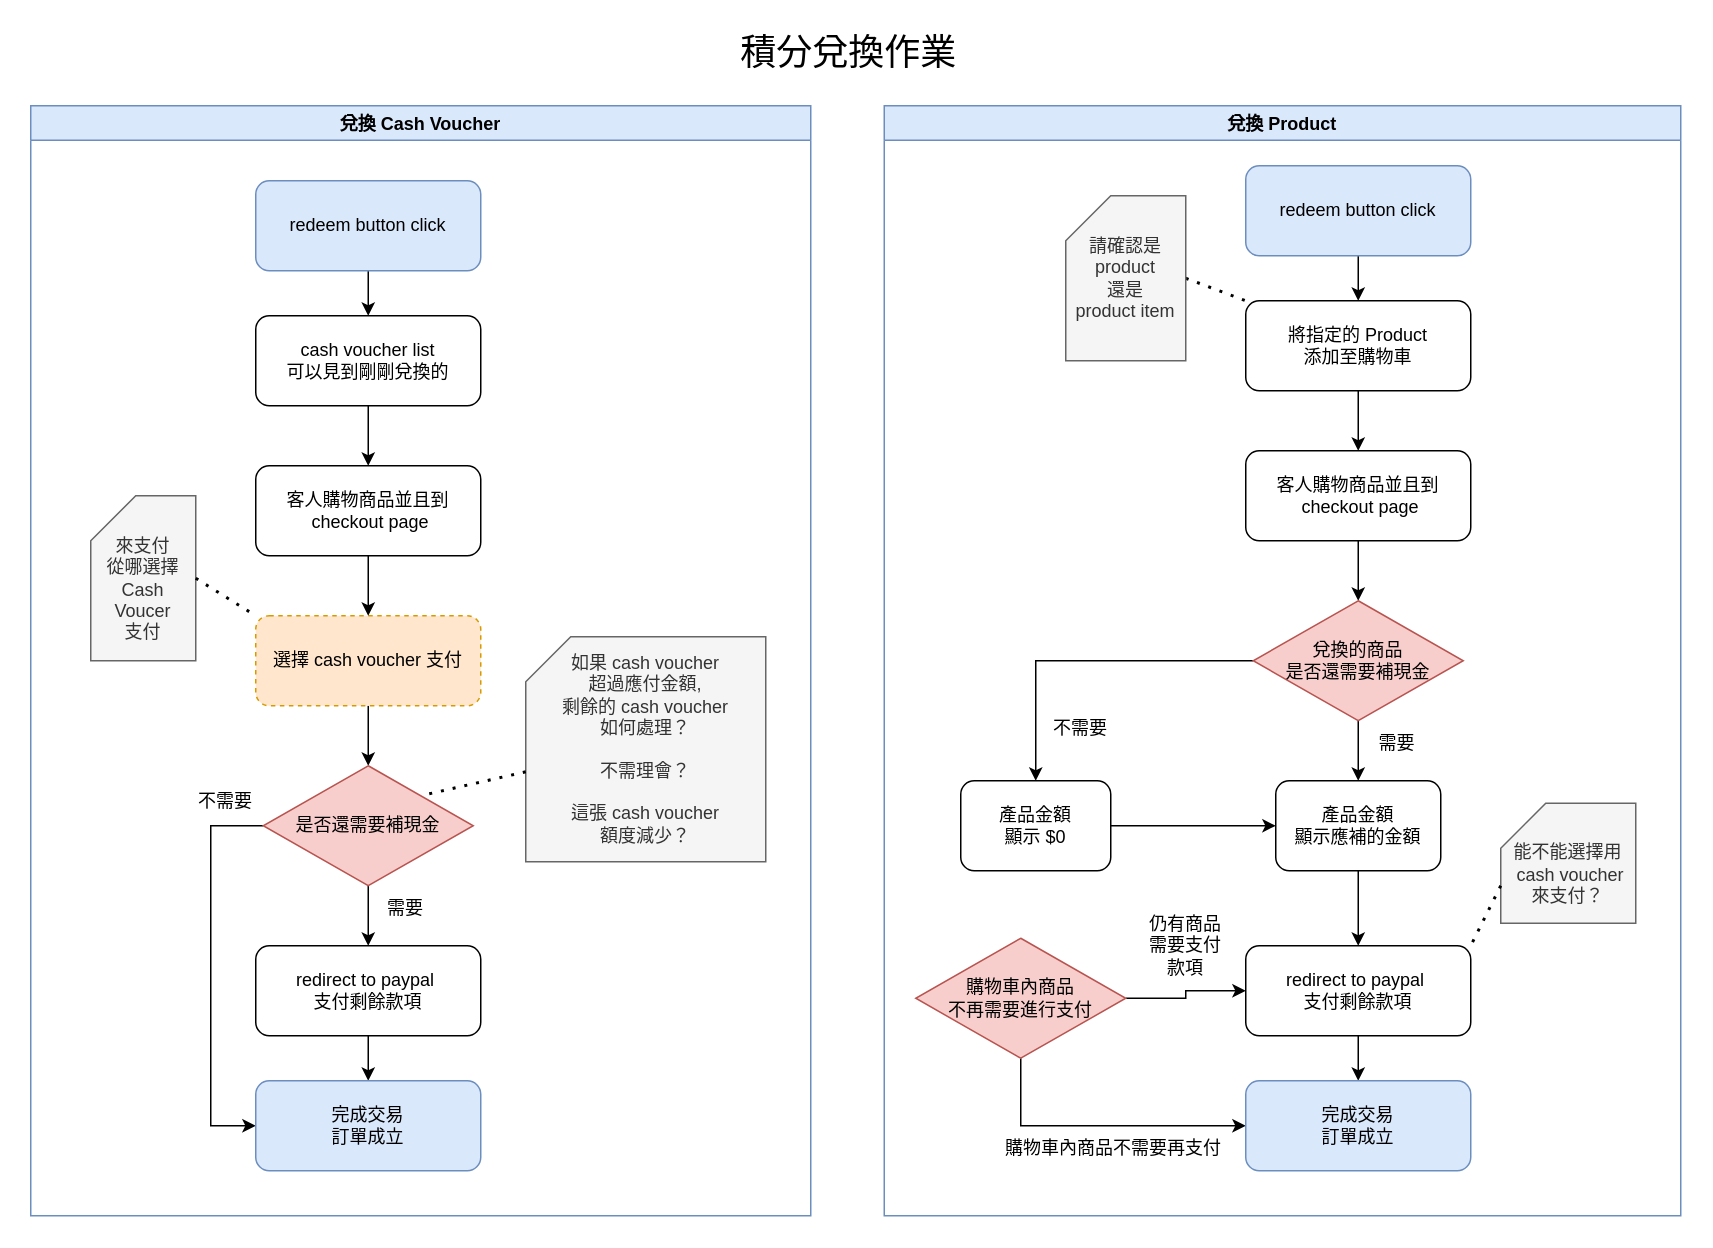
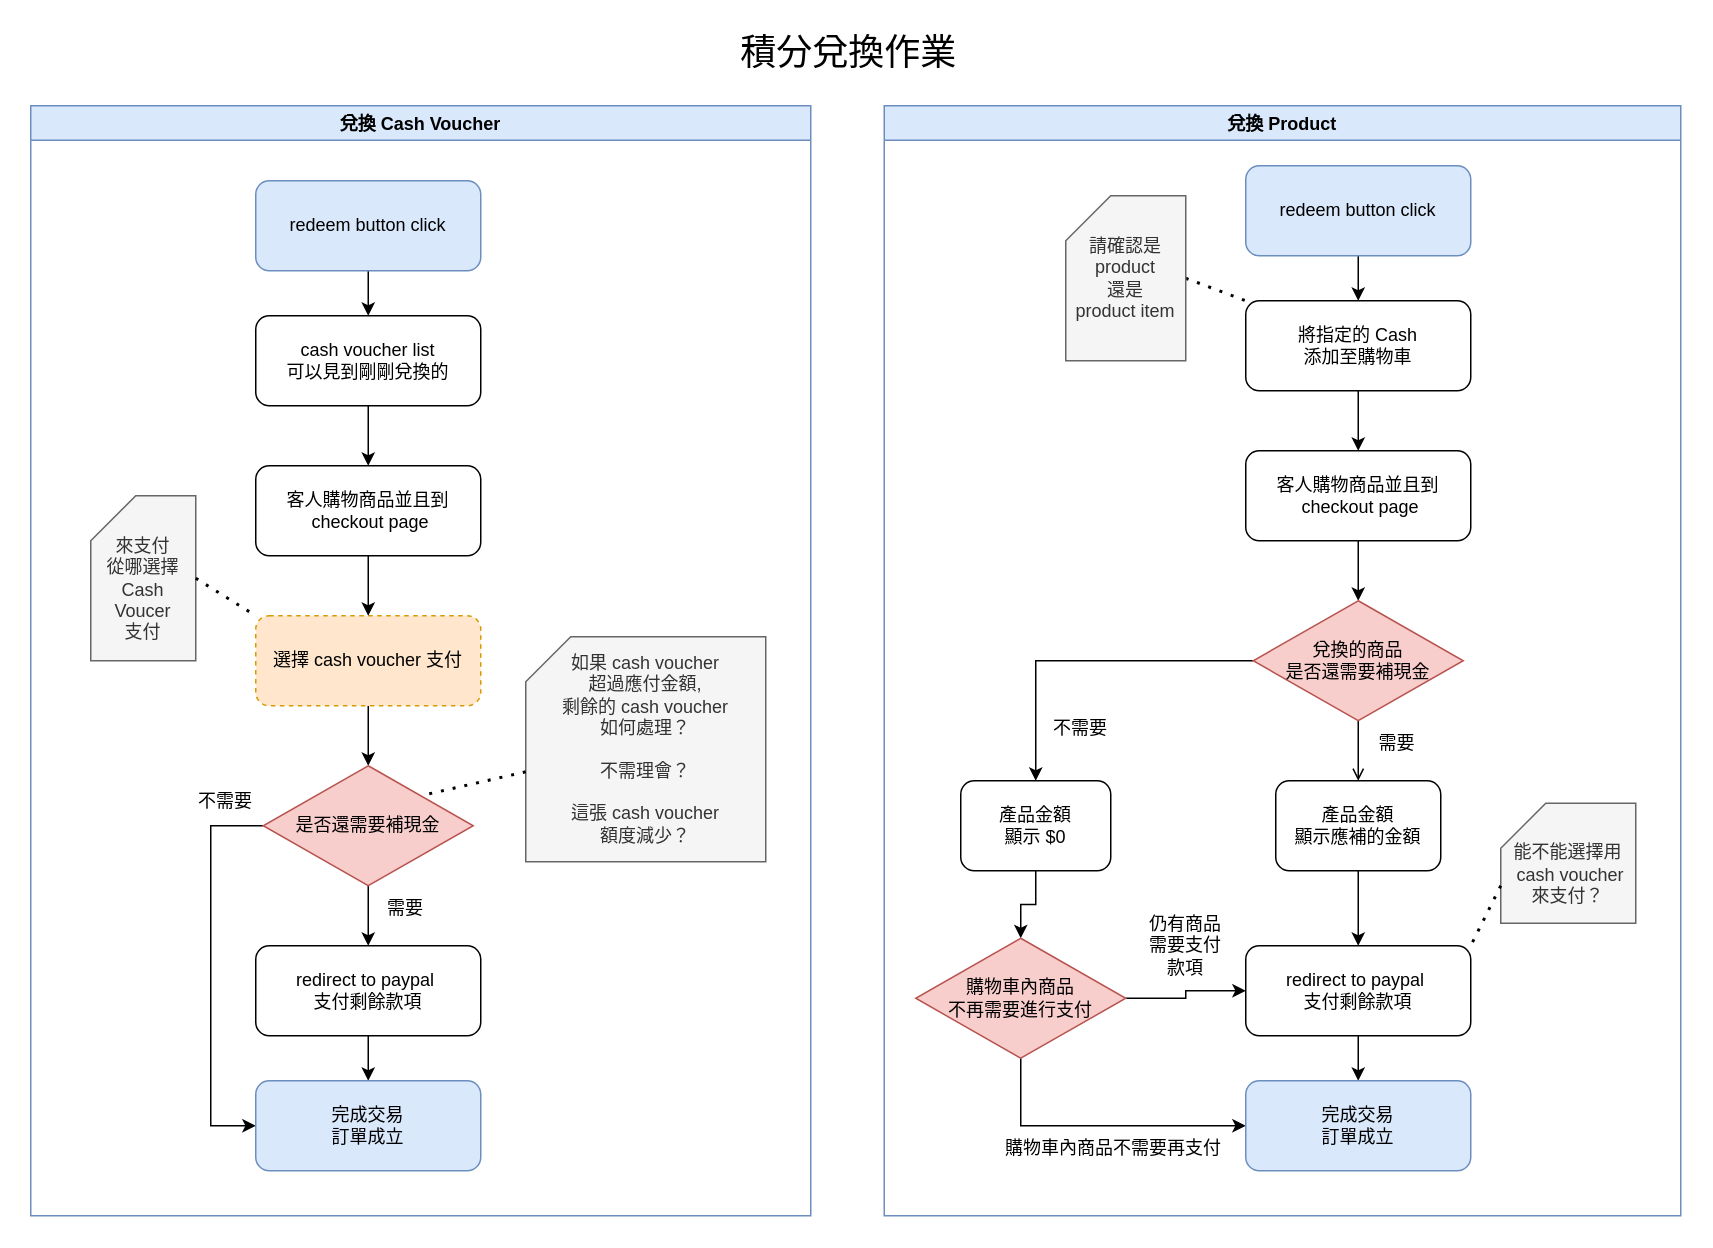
  <mxCell id="0" />
  <mxCell id="1" parent="0" />
  <mxCell id="2" value="兌換 Cash Voucher" style="swimlane;fillColor=#dae8fc;strokeColor=#6c8ebf;" vertex="1" parent="1"><mxGeometry x="20" y="70" width="520" height="740" as="geometry" /></mxCell>
  <mxCell id="3" value="cash voucher list &lt;br&gt;可以見到剛剛兌換的" style="rounded=1;whiteSpace=wrap;html=1;" vertex="1" parent="2"><mxGeometry x="150" y="140" width="150" height="60" as="geometry" /></mxCell>
  <mxCell id="4" value="" style="edgeStyle=orthogonalEdgeStyle;rounded=0;orthogonalLoop=1;jettySize=auto;html=1;" edge="1" parent="2" source="5" target="3"><mxGeometry relative="1" as="geometry" /></mxCell>
  <mxCell id="5" value="redeem button click" style="rounded=1;whiteSpace=wrap;html=1;fillColor=#dae8fc;strokeColor=#6c8ebf;" vertex="1" parent="2"><mxGeometry x="150" y="50" width="150" height="60" as="geometry" /></mxCell>
  <mxCell id="6" value="客人購物商品並且到&lt;br&gt;&amp;nbsp;checkout page" style="rounded=1;whiteSpace=wrap;html=1;" vertex="1" parent="2"><mxGeometry x="150" y="240" width="150" height="60" as="geometry" /></mxCell>
  <mxCell id="7" value="" style="edgeStyle=orthogonalEdgeStyle;rounded=0;orthogonalLoop=1;jettySize=auto;html=1;" edge="1" parent="2" source="3" target="6"><mxGeometry relative="1" as="geometry" /></mxCell>
  <mxCell id="8" value="" style="edgeStyle=orthogonalEdgeStyle;rounded=0;orthogonalLoop=1;jettySize=auto;html=1;" edge="1" parent="2" source="9" target="13"><mxGeometry relative="1" as="geometry" /></mxCell>
  <mxCell id="9" value="選擇 cash voucher 支付" style="rounded=1;whiteSpace=wrap;html=1;fillColor=#ffe6cc;strokeColor=#d79b00;dashed=1;" vertex="1" parent="2"><mxGeometry x="150" y="340" width="150" height="60" as="geometry" /></mxCell>
  <mxCell id="10" value="" style="edgeStyle=orthogonalEdgeStyle;rounded=0;orthogonalLoop=1;jettySize=auto;html=1;" edge="1" parent="2" source="6" target="9"><mxGeometry relative="1" as="geometry" /></mxCell>
  <mxCell id="11" value="" style="edgeStyle=orthogonalEdgeStyle;rounded=0;orthogonalLoop=1;jettySize=auto;html=1;entryX=0.5;entryY=0;entryDx=0;entryDy=0;" edge="1" parent="2" source="13" target="15"><mxGeometry relative="1" as="geometry"><mxPoint x="225" y="560" as="targetPoint" /></mxGeometry></mxCell>
  <mxCell id="12" style="edgeStyle=orthogonalEdgeStyle;rounded=0;orthogonalLoop=1;jettySize=auto;html=1;entryX=0;entryY=0.5;entryDx=0;entryDy=0;" edge="1" parent="2" source="13" target="17"><mxGeometry relative="1" as="geometry"><Array as="points"><mxPoint x="120" y="480" /><mxPoint x="120" y="680" /></Array></mxGeometry></mxCell>
  <mxCell id="13" value="是否還需要補現金" style="rhombus;whiteSpace=wrap;html=1;fillColor=#f8cecc;strokeColor=#b85450;" vertex="1" parent="2"><mxGeometry x="155" y="440" width="140" height="80" as="geometry" /></mxCell>
  <mxCell id="14" value="" style="edgeStyle=orthogonalEdgeStyle;rounded=0;orthogonalLoop=1;jettySize=auto;html=1;" edge="1" parent="2" source="15" target="17"><mxGeometry relative="1" as="geometry" /></mxCell>
  <mxCell id="15" value="redirect to paypal&amp;nbsp;&lt;br&gt;支付剩餘款項" style="rounded=1;whiteSpace=wrap;html=1;" vertex="1" parent="2"><mxGeometry x="150" y="560" width="150" height="60" as="geometry" /></mxCell>
  <mxCell id="16" value="需要" style="text;html=1;strokeColor=none;fillColor=none;align=center;verticalAlign=middle;whiteSpace=wrap;rounded=0;" vertex="1" parent="2"><mxGeometry x="220" y="520" width="60" height="30" as="geometry" /></mxCell>
  <mxCell id="17" value="完成交易&lt;br&gt;訂單成立" style="rounded=1;whiteSpace=wrap;html=1;fillColor=#dae8fc;strokeColor=#6c8ebf;" vertex="1" parent="2"><mxGeometry x="150" y="650" width="150" height="60" as="geometry" /></mxCell>
  <mxCell id="18" value="不需要" style="text;html=1;strokeColor=none;fillColor=none;align=center;verticalAlign=middle;whiteSpace=wrap;rounded=0;" vertex="1" parent="2"><mxGeometry x="100" y="449" width="60" height="30" as="geometry" /></mxCell>
  <mxCell id="19" value="&lt;br&gt;來支付&lt;br&gt;從哪選擇 Cash Voucer &lt;br&gt;支付" style="shape=card;whiteSpace=wrap;html=1;fillColor=#f5f5f5;fontColor=#333333;strokeColor=#666666;" vertex="1" parent="2"><mxGeometry x="40" y="260" width="70" height="110" as="geometry" /></mxCell>
  <mxCell id="20" value="" style="endArrow=none;dashed=1;html=1;dashPattern=1 3;strokeWidth=2;rounded=0;entryX=0;entryY=0;entryDx=0;entryDy=0;exitX=1;exitY=0.5;exitDx=0;exitDy=0;exitPerimeter=0;" edge="1" parent="2" source="19" target="9"><mxGeometry width="50" height="50" relative="1" as="geometry"><mxPoint x="90" y="310" as="sourcePoint" /><mxPoint x="150" y="370.0" as="targetPoint" /></mxGeometry></mxCell>
  <mxCell id="21" value="如果 cash voucher &lt;br&gt;超過應付金額, &lt;br&gt;剩餘的 cash voucher &lt;br&gt;如何處理？&lt;br&gt;&lt;br&gt;不需理會？&lt;br&gt;&lt;br&gt;這張 cash voucher &lt;br&gt;額度減少？" style="shape=card;whiteSpace=wrap;html=1;fillColor=#f5f5f5;fontColor=#333333;strokeColor=#666666;" vertex="1" parent="2"><mxGeometry x="330" y="354" width="160" height="150" as="geometry" /></mxCell>
  <mxCell id="22" value="" style="endArrow=none;dashed=1;html=1;dashPattern=1 3;strokeWidth=2;rounded=0;entryX=1;entryY=0;entryDx=0;entryDy=0;exitX=0;exitY=0;exitDx=0;exitDy=90;exitPerimeter=0;" edge="1" parent="2" source="21" target="13"><mxGeometry width="50" height="50" relative="1" as="geometry"><mxPoint x="120" y="325" as="sourcePoint" /><mxPoint x="160" y="350" as="targetPoint" /></mxGeometry></mxCell>
  <mxCell id="23" value="兌換 Product" style="swimlane;fillColor=#dae8fc;strokeColor=#6c8ebf;" vertex="1" parent="1"><mxGeometry x="589" y="70" width="531" height="740" as="geometry" /></mxCell>
- <mxCell id="24" value="將指定的 Product &lt;br&gt;添加至購物車" style="rounded=1;whiteSpace=wrap;html=1;" vertex="1" parent="23"><mxGeometry x="241" y="130" width="150" height="60" as="geometry" /></mxCell>
+ <mxCell id="24" value="將指定的 Cash &lt;br&gt;添加至購物車" style="rounded=1;whiteSpace=wrap;html=1;" vertex="1" parent="23"><mxGeometry x="241" y="130" width="150" height="60" as="geometry" /></mxCell>
  <mxCell id="25" value="" style="edgeStyle=orthogonalEdgeStyle;rounded=0;orthogonalLoop=1;jettySize=auto;html=1;" edge="1" parent="23" source="26" target="24"><mxGeometry relative="1" as="geometry" /></mxCell>
  <mxCell id="26" value="redeem button click" style="rounded=1;whiteSpace=wrap;html=1;fillColor=#dae8fc;strokeColor=#6c8ebf;" vertex="1" parent="23"><mxGeometry x="241" y="40" width="150" height="60" as="geometry" /></mxCell>
  <mxCell id="27" value="" style="edgeStyle=orthogonalEdgeStyle;rounded=0;orthogonalLoop=1;jettySize=auto;html=1;" edge="1" parent="23" source="28" target="32"><mxGeometry relative="1" as="geometry" /></mxCell>
  <mxCell id="28" value="客人購物商品並且到&lt;br&gt;&amp;nbsp;checkout page" style="rounded=1;whiteSpace=wrap;html=1;" vertex="1" parent="23"><mxGeometry x="241" y="230" width="150" height="60" as="geometry" /></mxCell>
  <mxCell id="29" value="" style="edgeStyle=orthogonalEdgeStyle;rounded=0;orthogonalLoop=1;jettySize=auto;html=1;" edge="1" parent="23" source="24" target="28"><mxGeometry relative="1" as="geometry" /></mxCell>
- <mxCell id="30" value="" style="edgeStyle=orthogonalEdgeStyle;rounded=0;orthogonalLoop=1;jettySize=auto;html=1;entryX=0.5;entryY=0;entryDx=0;entryDy=0;" edge="1" parent="23" source="32" target="34"><mxGeometry relative="1" as="geometry"><mxPoint x="317" y="450" as="targetPoint" /></mxGeometry></mxCell>
+ <mxCell id="30" value="" style="edgeStyle=orthogonalEdgeStyle;rounded=0;orthogonalLoop=1;jettySize=auto;html=1;entryX=0.5;entryY=0;entryDx=0;entryDy=0;endArrow=open;" edge="1" parent="23" source="32" target="34"><mxGeometry relative="1" as="geometry"><mxPoint x="317" y="450" as="targetPoint" /></mxGeometry></mxCell>
  <mxCell id="31" style="edgeStyle=orthogonalEdgeStyle;rounded=0;orthogonalLoop=1;jettySize=auto;html=1;entryX=0.5;entryY=0;entryDx=0;entryDy=0;" edge="1" parent="23" source="32" target="40"><mxGeometry relative="1" as="geometry"><Array as="points"><mxPoint x="101" y="370" /></Array><mxPoint x="111" y="414" as="targetPoint" /></mxGeometry></mxCell>
  <mxCell id="32" value="兌換的商品&lt;br&gt;是否還需要補現金" style="rhombus;whiteSpace=wrap;html=1;fillColor=#f8cecc;strokeColor=#b85450;" vertex="1" parent="23"><mxGeometry x="246" y="330" width="140" height="80" as="geometry" /></mxCell>
  <mxCell id="33" style="edgeStyle=orthogonalEdgeStyle;rounded=0;orthogonalLoop=1;jettySize=auto;html=1;" edge="1" parent="23" source="34" target="45"><mxGeometry relative="1" as="geometry" /></mxCell>
  <mxCell id="34" value="產品金額&lt;br&gt;顯示應補的金額" style="rounded=1;whiteSpace=wrap;html=1;" vertex="1" parent="23"><mxGeometry x="261" y="450" width="110" height="60" as="geometry" /></mxCell>
  <mxCell id="35" value="需要" style="text;html=1;strokeColor=none;fillColor=none;align=center;verticalAlign=middle;whiteSpace=wrap;rounded=0;" vertex="1" parent="23"><mxGeometry x="312" y="410" width="60" height="30" as="geometry" /></mxCell>
  <mxCell id="36" value="不需要" style="text;html=1;strokeColor=none;fillColor=none;align=center;verticalAlign=middle;whiteSpace=wrap;rounded=0;" vertex="1" parent="23"><mxGeometry x="101" y="400" width="60" height="30" as="geometry" /></mxCell>
  <mxCell id="37" value="" style="endArrow=none;dashed=1;html=1;dashPattern=1 3;strokeWidth=2;rounded=0;entryX=0;entryY=0;entryDx=0;entryDy=0;exitX=1;exitY=0.5;exitDx=0;exitDy=0;exitPerimeter=0;" edge="1" parent="23" source="38" target="24"><mxGeometry width="50" height="50" relative="1" as="geometry"><mxPoint x="111" y="130" as="sourcePoint" /><mxPoint x="161" y="140" as="targetPoint" /></mxGeometry></mxCell>
  <mxCell id="38" value="請確認是&lt;br&gt;product &lt;br&gt;還是&lt;br&gt;product item" style="shape=card;whiteSpace=wrap;html=1;fillColor=#f5f5f5;fontColor=#333333;strokeColor=#666666;" vertex="1" parent="23"><mxGeometry x="121" y="60" width="80" height="110" as="geometry" /></mxCell>
- <mxCell id="39" value="" style="edgeStyle=orthogonalEdgeStyle;rounded=0;orthogonalLoop=1;jettySize=auto;html=1;" edge="1" parent="23" source="40" target="34"><mxGeometry relative="1" as="geometry" /></mxCell>
+ <mxCell id="39" value="" style="edgeStyle=orthogonalEdgeStyle;rounded=0;orthogonalLoop=1;jettySize=auto;html=1;" edge="1" parent="23" source="40" target="43"><mxGeometry relative="1" as="geometry" /></mxCell>
  <mxCell id="40" value="產品金額&lt;br&gt;顯示 $0" style="rounded=1;whiteSpace=wrap;html=1;" vertex="1" parent="23"><mxGeometry x="51" y="450" width="100" height="60" as="geometry" /></mxCell>
  <mxCell id="41" value="" style="edgeStyle=orthogonalEdgeStyle;rounded=0;orthogonalLoop=1;jettySize=auto;html=1;" edge="1" parent="23" source="43" target="45"><mxGeometry relative="1" as="geometry" /></mxCell>
  <mxCell id="42" style="edgeStyle=orthogonalEdgeStyle;rounded=0;orthogonalLoop=1;jettySize=auto;html=1;entryX=0;entryY=0.5;entryDx=0;entryDy=0;exitX=0.5;exitY=1;exitDx=0;exitDy=0;" edge="1" parent="23" source="43" target="47"><mxGeometry relative="1" as="geometry" /></mxCell>
  <mxCell id="43" value="購物車內商品&lt;br&gt;不再需要進行支付" style="rhombus;whiteSpace=wrap;html=1;fillColor=#f8cecc;strokeColor=#b85450;" vertex="1" parent="23"><mxGeometry x="21" y="555" width="140" height="80" as="geometry" /></mxCell>
  <mxCell id="44" value="" style="edgeStyle=orthogonalEdgeStyle;rounded=0;orthogonalLoop=1;jettySize=auto;html=1;" edge="1" parent="23" source="45" target="47"><mxGeometry relative="1" as="geometry" /></mxCell>
  <mxCell id="45" value="redirect to paypal&amp;nbsp;&lt;br&gt;支付剩餘款項" style="rounded=1;whiteSpace=wrap;html=1;" vertex="1" parent="23"><mxGeometry x="241" y="560" width="150" height="60" as="geometry" /></mxCell>
  <mxCell id="46" value="仍有商品需要支付款項" style="text;html=1;strokeColor=none;fillColor=none;align=center;verticalAlign=middle;whiteSpace=wrap;rounded=0;" vertex="1" parent="23"><mxGeometry x="171" y="530" width="60" height="60" as="geometry" /></mxCell>
  <mxCell id="47" value="完成交易&lt;br&gt;訂單成立" style="rounded=1;whiteSpace=wrap;html=1;fillColor=#dae8fc;strokeColor=#6c8ebf;" vertex="1" parent="23"><mxGeometry x="241" y="650" width="150" height="60" as="geometry" /></mxCell>
  <mxCell id="48" value="購物車內商品不需要再支付" style="text;html=1;strokeColor=none;fillColor=none;align=center;verticalAlign=middle;whiteSpace=wrap;rounded=0;" vertex="1" parent="23"><mxGeometry x="78" y="680" width="150" height="30" as="geometry" /></mxCell>
  <mxCell id="49" value="&lt;br&gt;能不能選擇用&lt;br&gt;&amp;nbsp;cash voucher &lt;br&gt;來支付？" style="shape=card;whiteSpace=wrap;html=1;fillColor=#f5f5f5;fontColor=#333333;strokeColor=#666666;" vertex="1" parent="23"><mxGeometry x="411" y="465" width="90" height="80" as="geometry" /></mxCell>
  <mxCell id="50" value="" style="endArrow=none;dashed=1;html=1;dashPattern=1 3;strokeWidth=2;rounded=0;exitX=0;exitY=0;exitDx=0;exitDy=55;exitPerimeter=0;entryX=1;entryY=0;entryDx=0;entryDy=0;" edge="1" parent="23" source="49" target="45"><mxGeometry width="50" height="50" relative="1" as="geometry"><mxPoint x="-49" y="610" as="sourcePoint" /><mxPoint x="31" y="695" as="targetPoint" /></mxGeometry></mxCell>
  <mxCell id="51" value="&lt;font style=&quot;font-size: 24px&quot;&gt;積分兌換作業&lt;/font&gt;" style="text;html=1;strokeColor=none;fillColor=none;align=center;verticalAlign=middle;whiteSpace=wrap;rounded=0;" vertex="1" parent="1"><mxGeometry x="480" y="20" width="171" height="30" as="geometry" /></mxCell>
